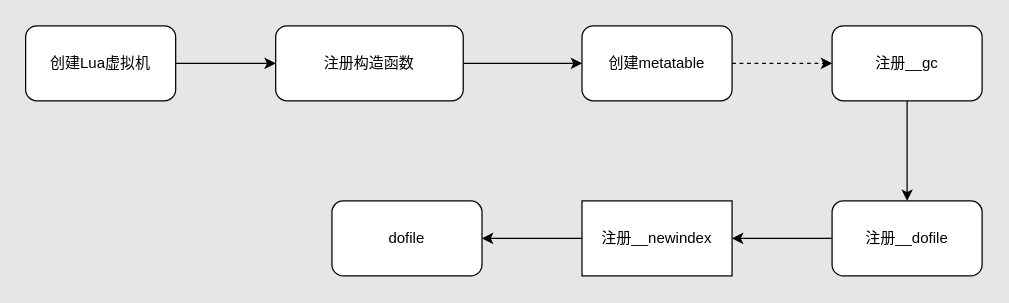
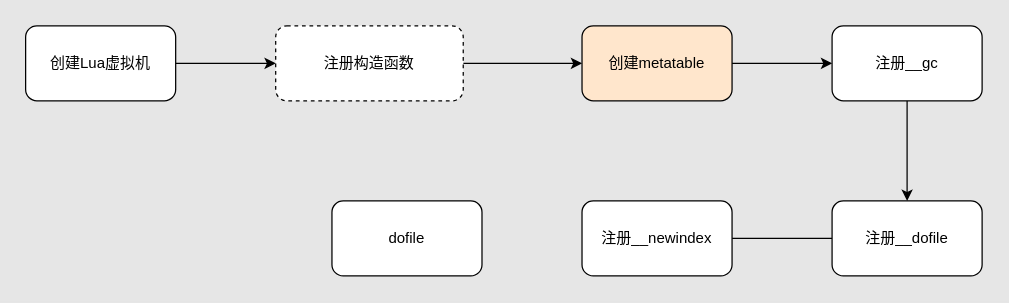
  <mxCell id="0" />
  <mxCell id="1" parent="0" />
  <mxCell id="2" value="" style="edgeStyle=orthogonalEdgeStyle;rounded=0;orthogonalLoop=1;jettySize=auto;html=1;" edge="1" parent="1" source="3" target="5"><mxGeometry relative="1" as="geometry" /></mxCell>
  <mxCell id="3" value="创建Lua虚拟机" style="rounded=1;whiteSpace=wrap;html=1;" vertex="1" parent="1"><mxGeometry x="20" y="20" width="120" height="60" as="geometry" /></mxCell>
  <mxCell id="4" value="" style="edgeStyle=orthogonalEdgeStyle;rounded=0;orthogonalLoop=1;jettySize=auto;html=1;" edge="1" parent="1" source="5" target="7"><mxGeometry relative="1" as="geometry" /></mxCell>
- <mxCell id="5" value="注册构造函数" style="whiteSpace=wrap;html=1;rounded=1;" vertex="1" parent="1"><mxGeometry x="220" y="20" width="150" height="60" as="geometry" /></mxCell>
- <mxCell id="6" value="" style="edgeStyle=orthogonalEdgeStyle;rounded=0;orthogonalLoop=1;jettySize=auto;html=1;dashed=1;" edge="1" parent="1" source="7" target="9"><mxGeometry relative="1" as="geometry" /></mxCell>
- <mxCell id="7" value="创建metatable" style="whiteSpace=wrap;html=1;rounded=1;" vertex="1" parent="1"><mxGeometry x="465" y="20" width="120" height="60" as="geometry" /></mxCell>
+ <mxCell id="5" value="注册构造函数" style="whiteSpace=wrap;html=1;rounded=1;dashed=1;" vertex="1" parent="1"><mxGeometry x="220" y="20" width="150" height="60" as="geometry" /></mxCell>
+ <mxCell id="6" value="" style="edgeStyle=orthogonalEdgeStyle;rounded=0;orthogonalLoop=1;jettySize=auto;html=1;" edge="1" parent="1" source="7" target="9"><mxGeometry relative="1" as="geometry" /></mxCell>
+ <mxCell id="7" value="创建metatable" style="whiteSpace=wrap;html=1;rounded=1;fillColor=#ffe6cc;" vertex="1" parent="1"><mxGeometry x="465" y="20" width="120" height="60" as="geometry" /></mxCell>
  <mxCell id="8" value="" style="edgeStyle=orthogonalEdgeStyle;rounded=0;orthogonalLoop=1;jettySize=auto;html=1;" edge="1" parent="1" source="9" target="11"><mxGeometry relative="1" as="geometry" /></mxCell>
  <mxCell id="9" value="注册__gc" style="whiteSpace=wrap;html=1;rounded=1;" vertex="1" parent="1"><mxGeometry x="665" y="20" width="120" height="60" as="geometry" /></mxCell>
- <mxCell id="10" value="" style="edgeStyle=orthogonalEdgeStyle;rounded=0;orthogonalLoop=1;jettySize=auto;html=1;" edge="1" parent="1" source="11" target="13"><mxGeometry relative="1" as="geometry" /></mxCell>
+ <mxCell id="10" value="" style="edgeStyle=orthogonalEdgeStyle;rounded=0;orthogonalLoop=1;jettySize=auto;html=1;endArrow=none;" edge="1" parent="1" source="11" target="13"><mxGeometry relative="1" as="geometry" /></mxCell>
  <mxCell id="11" value="注册__dofile" style="whiteSpace=wrap;html=1;rounded=1;" vertex="1" parent="1"><mxGeometry x="665" y="160" width="120" height="60" as="geometry" /></mxCell>
- <mxCell id="12" value="" style="edgeStyle=orthogonalEdgeStyle;rounded=0;orthogonalLoop=1;jettySize=auto;html=1;" edge="1" parent="1" source="13" target="14"><mxGeometry relative="1" as="geometry" /></mxCell>
- <mxCell id="13" value="注册__newindex" style="whiteSpace=wrap;html=1;rounded=0;" vertex="1" parent="1"><mxGeometry x="465" y="160" width="120" height="60" as="geometry" /></mxCell>
+ <mxCell id="13" value="注册__newindex" style="whiteSpace=wrap;html=1;rounded=1;" vertex="1" parent="1"><mxGeometry x="465" y="160" width="120" height="60" as="geometry" /></mxCell>
  <mxCell id="14" value="dofile" style="whiteSpace=wrap;html=1;rounded=1;" vertex="1" parent="1"><mxGeometry x="265" y="160" width="120" height="60" as="geometry" /></mxCell>
